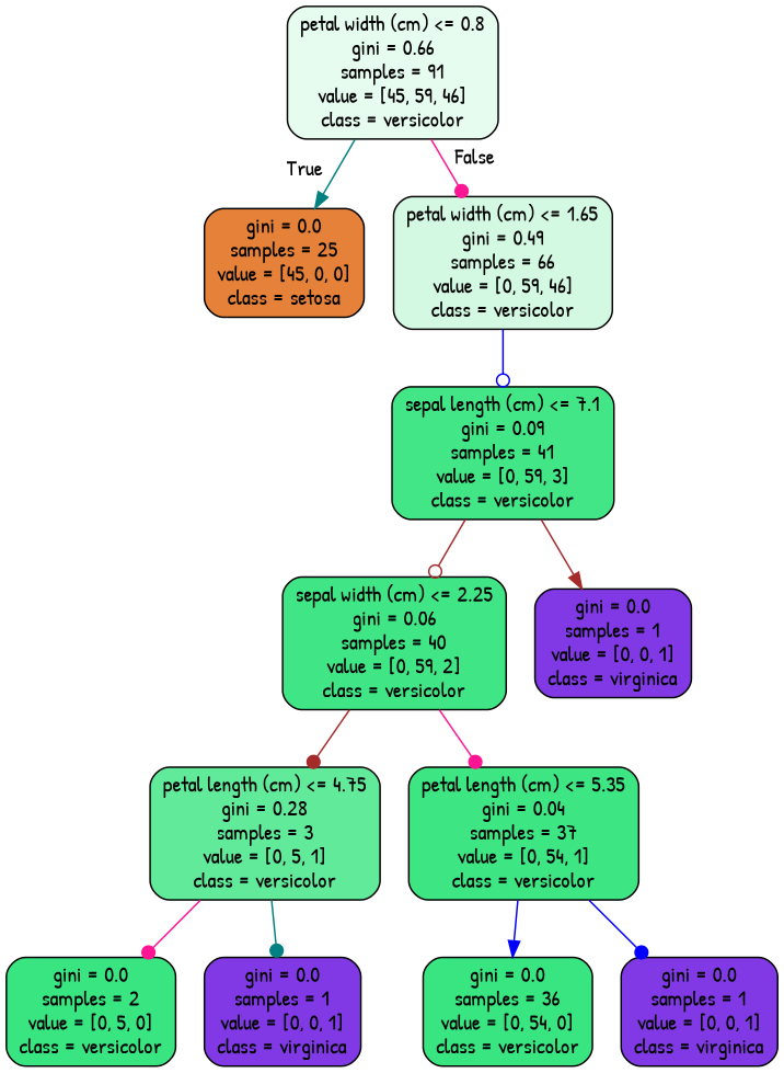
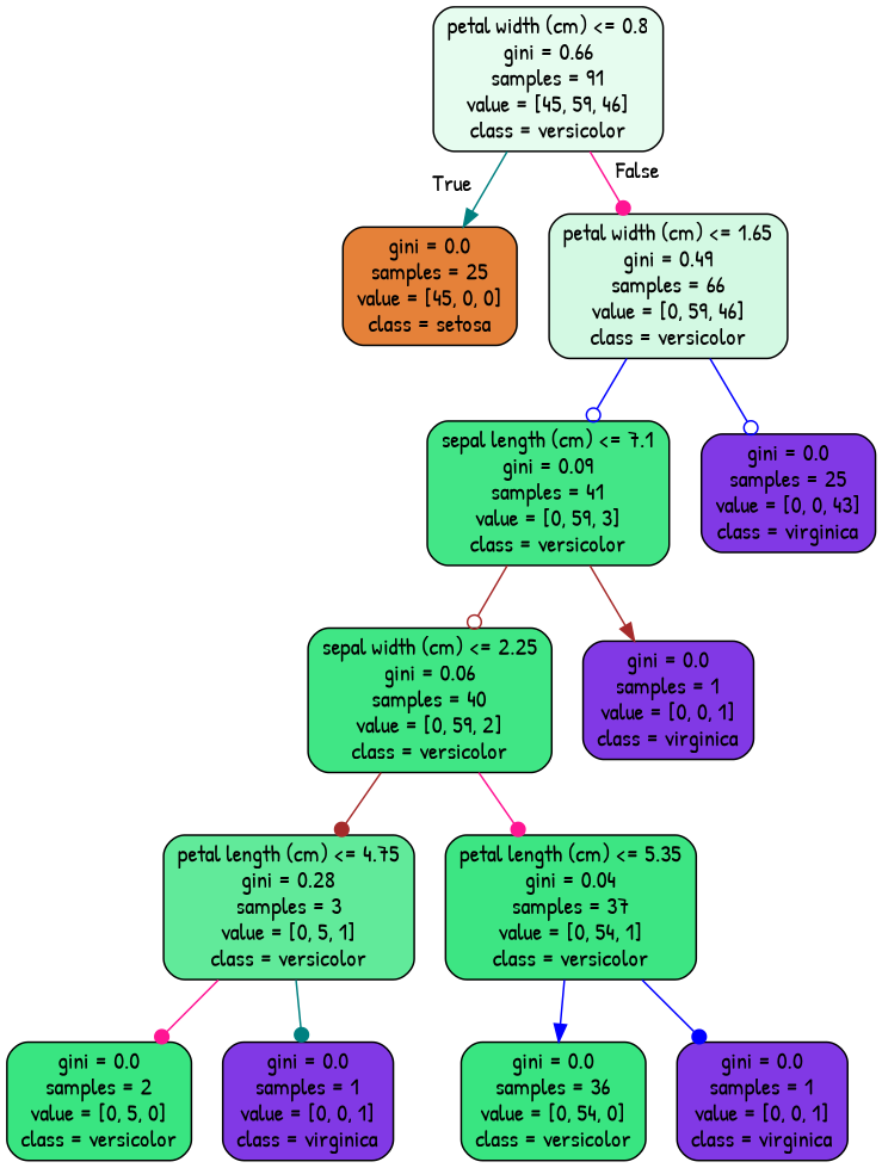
  digraph {
    fontname="Patrick Hand"
    node [color=black fillcolor="#8139e5" fontname="Patrick Hand" shape=box style="filled, rounded"]
    edge [fontname="Patrick Hand" color=blue arrowhead=dot]
    n1 [fillcolor="#e6fcef" label="petal width (cm) <= 0.8\ngini = 0.66\nsamples = 91\nvalue = [45, 59, 46]\nclass = versicolor"]
    n2 [fillcolor="#e58139" label="gini = 0.0\nsamples = 25\nvalue = [45, 0, 0]\nclass = setosa"]
    n3 [fillcolor="#d3f9e3" label="petal width (cm) <= 1.65\ngini = 0.49\nsamples = 66\nvalue = [0, 59, 46]\nclass = versicolor"]
    n4 [fillcolor="#43e687" label="sepal length (cm) <= 7.1\ngini = 0.09\nsamples = 41\nvalue = [0, 59, 3]\nclass = versicolor"]
+   n5 [label="gini = 0.0\nsamples = 25\nvalue = [0, 0, 43]\nclass = virginica"]
    n6 [fillcolor="#40e685" label="sepal width (cm) <= 2.25\ngini = 0.06\nsamples = 40\nvalue = [0, 59, 2]\nclass = versicolor"]
    n7 [label="gini = 0.0\nsamples = 1\nvalue = [0, 0, 1]\nclass = virginica"]
    n8 [fillcolor="#61ea9a" label="petal length (cm) <= 4.75\ngini = 0.28\nsamples = 3\nvalue = [0, 5, 1]\nclass = versicolor"]
    n9 [fillcolor="#3de583" label="petal length (cm) <= 5.35\ngini = 0.04\nsamples = 37\nvalue = [0, 54, 1]\nclass = versicolor"]
    n10 [fillcolor="#39e581" label="gini = 0.0\nsamples = 2\nvalue = [0, 5, 0]\nclass = versicolor"]
    n11 [label="gini = 0.0\nsamples = 1\nvalue = [0, 0, 1]\nclass = virginica"]
    n12 [fillcolor="#39e581" label="gini = 0.0\nsamples = 36\nvalue = [0, 54, 0]\nclass = versicolor"]
    n13 [label="gini = 0.0\nsamples = 1\nvalue = [0, 0, 1]\nclass = virginica"]
    n1 -> n2 [headlabel=True labelangle=45 labeldistance=2.5 color=teal arrowhead=normal]
    n1 -> n3 [headlabel=False labelangle=-45 labeldistance=2.5 color=deeppink]
    n3 -> n4 [arrowhead=odot]
+   n3 -> n5 [arrowhead=odot]
    n4 -> n6 [color=brown arrowhead=odot]
    n4 -> n7 [color=brown arrowhead=normal]
    n6 -> n8 [color=brown]
    n6 -> n9 [color=deeppink]
    n8 -> n10 [color=deeppink]
    n8 -> n11 [color=teal]
    n9 -> n12 [arrowhead=normal]
    n9 -> n13
  }
